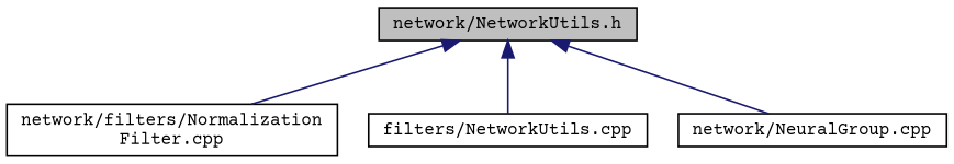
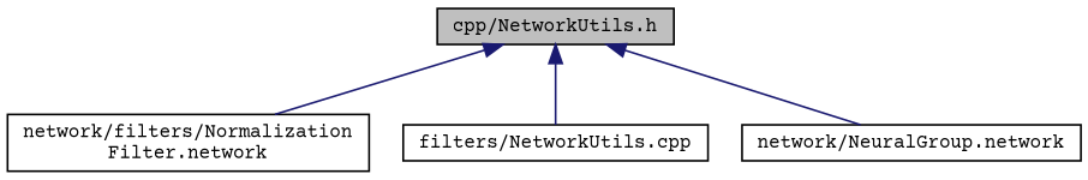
  digraph {
    fontname="Courier Prime"
    node [color=black fillcolor=white fontname="Courier Prime" fontsize=10 shape=record style=filled]
    edge [color=midnightblue dir=back fontname="Courier Prime" fontsize=10 labelfontname=Helvetica labelfontsize=10 style=solid]
-   n1 [fillcolor=grey75 fontcolor=black height=0.2 label="network/NetworkUtils.h" width=0.4]
-   n2 [height=0.2 label="network/filters/Normalization\lFilter.cpp" width=0.4]
+   n1 [fillcolor=grey75 fontcolor=black height=0.2 label="cpp/NetworkUtils.h" width=0.4]
+   n2 [height=0.2 label="network/filters/Normalization\lFilter.network" width=0.4]
    n3 [height=0.2 label="filters/NetworkUtils.cpp" width=0.4]
-   n4 [height=0.2 label="network/NeuralGroup.cpp" width=0.4]
+   n4 [height=0.2 label="network/NeuralGroup.network" width=0.4]
    n1 -> n2
    n1 -> n3
    n1 -> n4
  }
